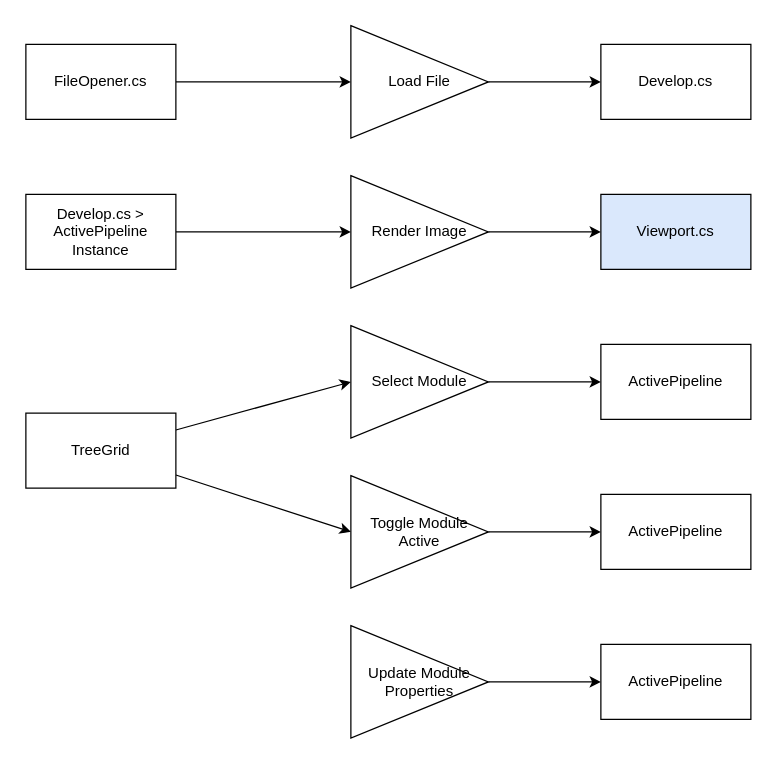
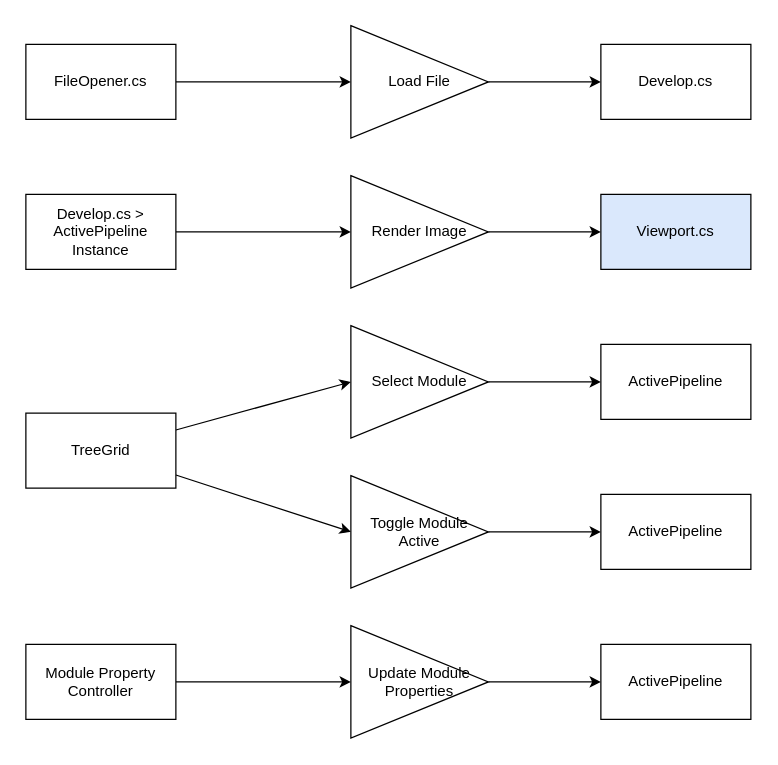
  <mxCell id="0" />
  <mxCell id="1" parent="0" />
  <mxCell id="2" value="" style="edgeStyle=none;html=1;" edge="1" parent="1" source="3" target="12"><mxGeometry relative="1" as="geometry" /></mxCell>
  <mxCell id="3" value="Load File" style="triangle;whiteSpace=wrap;html=1;" vertex="1" parent="1"><mxGeometry x="280" y="20" width="110" height="90" as="geometry" /></mxCell>
  <mxCell id="4" value="" style="edgeStyle=none;html=1;" edge="1" parent="1" source="5" target="13"><mxGeometry relative="1" as="geometry" /></mxCell>
  <mxCell id="5" value="Render Image" style="triangle;whiteSpace=wrap;html=1;" vertex="1" parent="1"><mxGeometry x="280" y="140" width="110" height="90" as="geometry" /></mxCell>
  <mxCell id="6" value="" style="edgeStyle=none;html=1;" edge="1" parent="1" source="7" target="14"><mxGeometry relative="1" as="geometry" /></mxCell>
  <mxCell id="7" value="Select Module" style="triangle;whiteSpace=wrap;html=1;" vertex="1" parent="1"><mxGeometry x="280" y="260" width="110" height="90" as="geometry" /></mxCell>
  <mxCell id="8" value="" style="edgeStyle=none;html=1;" edge="1" parent="1" source="9" target="15"><mxGeometry relative="1" as="geometry" /></mxCell>
  <mxCell id="9" value="Update Module Properties" style="triangle;whiteSpace=wrap;html=1;" vertex="1" parent="1"><mxGeometry x="280" y="500" width="110" height="90" as="geometry" /></mxCell>
  <mxCell id="10" value="" style="edgeStyle=none;html=1;" edge="1" parent="1" source="11" target="16"><mxGeometry relative="1" as="geometry" /></mxCell>
  <mxCell id="11" value="Toggle Module Active" style="triangle;whiteSpace=wrap;html=1;" vertex="1" parent="1"><mxGeometry x="280" y="380" width="110" height="90" as="geometry" /></mxCell>
  <mxCell id="12" value="Develop.cs" style="whiteSpace=wrap;html=1;" vertex="1" parent="1"><mxGeometry x="480" y="35" width="120" height="60" as="geometry" /></mxCell>
  <mxCell id="13" value="Viewport.cs" style="whiteSpace=wrap;html=1;fillColor=#dae8fc;" vertex="1" parent="1"><mxGeometry x="480" y="155" width="120" height="60" as="geometry" /></mxCell>
  <mxCell id="14" value="ActivePipeline" style="whiteSpace=wrap;html=1;" vertex="1" parent="1"><mxGeometry x="480" y="275" width="120" height="60" as="geometry" /></mxCell>
  <mxCell id="15" value="ActivePipeline" style="whiteSpace=wrap;html=1;" vertex="1" parent="1"><mxGeometry x="480" y="515" width="120" height="60" as="geometry" /></mxCell>
  <mxCell id="16" value="ActivePipeline" style="whiteSpace=wrap;html=1;" vertex="1" parent="1"><mxGeometry x="480" y="395" width="120" height="60" as="geometry" /></mxCell>
  <mxCell id="17" style="edgeStyle=none;html=1;" edge="1" parent="1" source="18" target="5"><mxGeometry relative="1" as="geometry" /></mxCell>
  <mxCell id="18" value="Develop.cs &amp;gt; ActivePipeline Instance" style="whiteSpace=wrap;html=1;" vertex="1" parent="1"><mxGeometry x="20" y="155" width="120" height="60" as="geometry" /></mxCell>
  <mxCell id="19" style="edgeStyle=none;html=1;" edge="1" parent="1" source="20" target="3"><mxGeometry relative="1" as="geometry" /></mxCell>
  <mxCell id="20" value="FileOpener.cs" style="whiteSpace=wrap;html=1;" vertex="1" parent="1"><mxGeometry x="20" y="35" width="120" height="60" as="geometry" /></mxCell>
  <mxCell id="21" style="edgeStyle=none;html=1;entryX=0;entryY=0.5;entryDx=0;entryDy=0;" edge="1" parent="1" source="23" target="7"><mxGeometry relative="1" as="geometry" /></mxCell>
  <mxCell id="22" style="edgeStyle=none;html=1;entryX=0;entryY=0.5;entryDx=0;entryDy=0;" edge="1" parent="1" source="23" target="11"><mxGeometry relative="1" as="geometry"><mxPoint x="280" y="411" as="targetPoint" /></mxGeometry></mxCell>
  <mxCell id="23" value="TreeGrid" style="whiteSpace=wrap;html=1;" vertex="1" parent="1"><mxGeometry x="20" y="330" width="120" height="60" as="geometry" /></mxCell>
+ <mxCell id="24" style="edgeStyle=none;html=1;" edge="1" parent="1" source="25" target="9"><mxGeometry relative="1" as="geometry" /></mxCell>
+ <mxCell id="25" value="Module Property Controller" style="whiteSpace=wrap;html=1;" vertex="1" parent="1"><mxGeometry x="20" y="515" width="120" height="60" as="geometry" /></mxCell>
